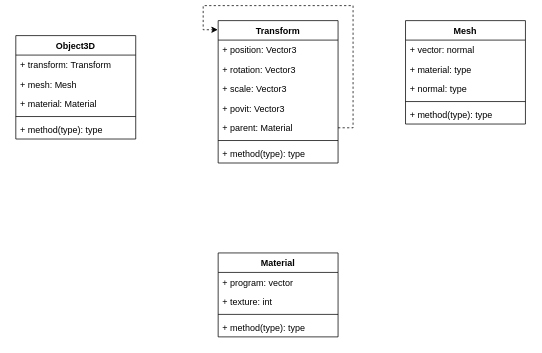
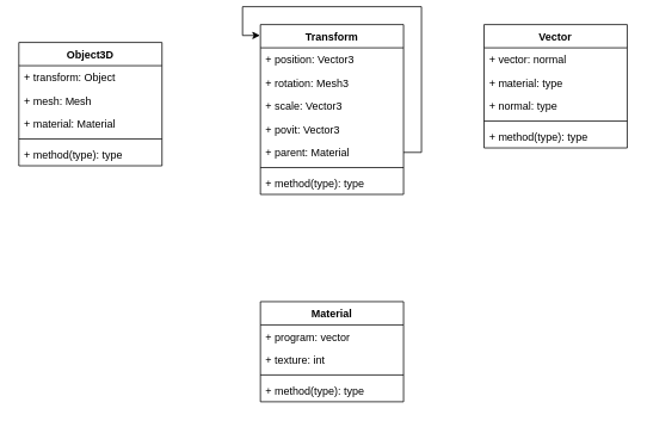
  <mxCell id="0" />
  <mxCell id="1" parent="0" />
  <mxCell id="2" value="Object3D" style="swimlane;fontStyle=1;align=center;verticalAlign=top;childLayout=stackLayout;horizontal=1;startSize=26;horizontalStack=0;resizeParent=1;resizeParentMax=0;resizeLast=0;collapsible=1;marginBottom=0;" vertex="1" parent="1"><mxGeometry x="20" y="40" width="160" height="138" as="geometry" /></mxCell>
- <mxCell id="3" value="+ transform: Transform" style="text;strokeColor=none;fillColor=none;align=left;verticalAlign=top;spacingLeft=4;spacingRight=4;overflow=hidden;rotatable=0;points=[[0,0.5],[1,0.5]];portConstraint=eastwest;" vertex="1" parent="2"><mxGeometry y="26" width="160" height="26" as="geometry" /></mxCell>
+ <mxCell id="3" value="+ transform: Object" style="text;strokeColor=none;fillColor=none;align=left;verticalAlign=top;spacingLeft=4;spacingRight=4;overflow=hidden;rotatable=0;points=[[0,0.5],[1,0.5]];portConstraint=eastwest;" vertex="1" parent="2"><mxGeometry y="26" width="160" height="26" as="geometry" /></mxCell>
  <mxCell id="4" value="+ mesh: Mesh" style="text;strokeColor=none;fillColor=none;align=left;verticalAlign=top;spacingLeft=4;spacingRight=4;overflow=hidden;rotatable=0;points=[[0,0.5],[1,0.5]];portConstraint=eastwest;" vertex="1" parent="2"><mxGeometry y="52" width="160" height="26" as="geometry" /></mxCell>
  <mxCell id="5" value="+ material: Material" style="text;strokeColor=none;fillColor=none;align=left;verticalAlign=top;spacingLeft=4;spacingRight=4;overflow=hidden;rotatable=0;points=[[0,0.5],[1,0.5]];portConstraint=eastwest;" vertex="1" parent="2"><mxGeometry y="78" width="160" height="26" as="geometry" /></mxCell>
  <mxCell id="6" value="" style="line;strokeWidth=1;fillColor=none;align=left;verticalAlign=middle;spacingTop=-1;spacingLeft=3;spacingRight=3;rotatable=0;labelPosition=right;points=[];portConstraint=eastwest;" vertex="1" parent="2"><mxGeometry y="104" width="160" height="8" as="geometry" /></mxCell>
  <mxCell id="7" value="+ method(type): type" style="text;strokeColor=none;fillColor=none;align=left;verticalAlign=top;spacingLeft=4;spacingRight=4;overflow=hidden;rotatable=0;points=[[0,0.5],[1,0.5]];portConstraint=eastwest;" vertex="1" parent="2"><mxGeometry y="112" width="160" height="26" as="geometry" /></mxCell>
  <mxCell id="8" value="Transform" style="swimlane;fontStyle=1;align=center;verticalAlign=top;childLayout=stackLayout;horizontal=1;startSize=26;horizontalStack=0;resizeParent=1;resizeParentMax=0;resizeLast=0;collapsible=1;marginBottom=0;" vertex="1" parent="1"><mxGeometry x="290" y="20" width="160" height="190" as="geometry" /></mxCell>
  <mxCell id="9" value="+ position: Vector3" style="text;strokeColor=none;fillColor=none;align=left;verticalAlign=top;spacingLeft=4;spacingRight=4;overflow=hidden;rotatable=0;points=[[0,0.5],[1,0.5]];portConstraint=eastwest;" vertex="1" parent="8"><mxGeometry y="26" width="160" height="26" as="geometry" /></mxCell>
- <mxCell id="10" value="+ rotation: Vector3" style="text;strokeColor=none;fillColor=none;align=left;verticalAlign=top;spacingLeft=4;spacingRight=4;overflow=hidden;rotatable=0;points=[[0,0.5],[1,0.5]];portConstraint=eastwest;" vertex="1" parent="8"><mxGeometry y="52" width="160" height="26" as="geometry" /></mxCell>
+ <mxCell id="10" value="+ rotation: Mesh3" style="text;strokeColor=none;fillColor=none;align=left;verticalAlign=top;spacingLeft=4;spacingRight=4;overflow=hidden;rotatable=0;points=[[0,0.5],[1,0.5]];portConstraint=eastwest;" vertex="1" parent="8"><mxGeometry y="52" width="160" height="26" as="geometry" /></mxCell>
  <mxCell id="11" value="+ scale: Vector3" style="text;strokeColor=none;fillColor=none;align=left;verticalAlign=top;spacingLeft=4;spacingRight=4;overflow=hidden;rotatable=0;points=[[0,0.5],[1,0.5]];portConstraint=eastwest;" vertex="1" parent="8"><mxGeometry y="78" width="160" height="26" as="geometry" /></mxCell>
  <mxCell id="12" value="+ povit: Vector3" style="text;strokeColor=none;fillColor=none;align=left;verticalAlign=top;spacingLeft=4;spacingRight=4;overflow=hidden;rotatable=0;points=[[0,0.5],[1,0.5]];portConstraint=eastwest;" vertex="1" parent="8"><mxGeometry y="104" width="160" height="26" as="geometry" /></mxCell>
  <mxCell id="13" value="+ parent: Material" style="text;strokeColor=none;fillColor=none;align=left;verticalAlign=top;spacingLeft=4;spacingRight=4;overflow=hidden;rotatable=0;points=[[0,0.5],[1,0.5]];portConstraint=eastwest;" vertex="1" parent="8"><mxGeometry y="130" width="160" height="26" as="geometry" /></mxCell>
  <mxCell id="14" value="" style="line;strokeWidth=1;fillColor=none;align=left;verticalAlign=middle;spacingTop=-1;spacingLeft=3;spacingRight=3;rotatable=0;labelPosition=right;points=[];portConstraint=eastwest;" vertex="1" parent="8"><mxGeometry y="156" width="160" height="8" as="geometry" /></mxCell>
  <mxCell id="15" value="+ method(type): type" style="text;strokeColor=none;fillColor=none;align=left;verticalAlign=top;spacingLeft=4;spacingRight=4;overflow=hidden;rotatable=0;points=[[0,0.5],[1,0.5]];portConstraint=eastwest;" vertex="1" parent="8"><mxGeometry y="164" width="160" height="26" as="geometry" /></mxCell>
- <mxCell id="16" style="edgeStyle=orthogonalEdgeStyle;rounded=0;orthogonalLoop=1;jettySize=auto;html=1;exitX=1;exitY=0.5;exitDx=0;exitDy=0;entryX=-0.003;entryY=0.064;entryDx=0;entryDy=0;entryPerimeter=0;dashed=1;" edge="1" parent="8" source="13" target="8"><mxGeometry relative="1" as="geometry"><mxPoint x="-10" y="10" as="targetPoint" /><Array as="points"><mxPoint x="180" y="143" /><mxPoint x="180" y="-20" /><mxPoint x="-20" y="-20" /><mxPoint x="-20" y="12" /></Array></mxGeometry></mxCell>
- <mxCell id="17" value="Mesh" style="swimlane;fontStyle=1;align=center;verticalAlign=top;childLayout=stackLayout;horizontal=1;startSize=26;horizontalStack=0;resizeParent=1;resizeParentMax=0;resizeLast=0;collapsible=1;marginBottom=0;" vertex="1" parent="1"><mxGeometry x="540" y="20" width="160" height="138" as="geometry" /></mxCell>
+ <mxCell id="16" style="edgeStyle=orthogonalEdgeStyle;rounded=0;orthogonalLoop=1;jettySize=auto;html=1;exitX=1;exitY=0.5;exitDx=0;exitDy=0;entryX=-0.003;entryY=0.064;entryDx=0;entryDy=0;entryPerimeter=0;" edge="1" parent="8" source="13" target="8"><mxGeometry relative="1" as="geometry"><mxPoint x="-10" y="10" as="targetPoint" /><Array as="points"><mxPoint x="180" y="143" /><mxPoint x="180" y="-20" /><mxPoint x="-20" y="-20" /><mxPoint x="-20" y="12" /></Array></mxGeometry></mxCell>
+ <mxCell id="17" value="Vector" style="swimlane;fontStyle=1;align=center;verticalAlign=top;childLayout=stackLayout;horizontal=1;startSize=26;horizontalStack=0;resizeParent=1;resizeParentMax=0;resizeLast=0;collapsible=1;marginBottom=0;" vertex="1" parent="1"><mxGeometry x="540" y="20" width="160" height="138" as="geometry" /></mxCell>
  <mxCell id="18" value="+ vector: normal" style="text;strokeColor=none;fillColor=none;align=left;verticalAlign=top;spacingLeft=4;spacingRight=4;overflow=hidden;rotatable=0;points=[[0,0.5],[1,0.5]];portConstraint=eastwest;" vertex="1" parent="17"><mxGeometry y="26" width="160" height="26" as="geometry" /></mxCell>
  <mxCell id="19" value="+ material: type" style="text;strokeColor=none;fillColor=none;align=left;verticalAlign=top;spacingLeft=4;spacingRight=4;overflow=hidden;rotatable=0;points=[[0,0.5],[1,0.5]];portConstraint=eastwest;" vertex="1" parent="17"><mxGeometry y="52" width="160" height="26" as="geometry" /></mxCell>
  <mxCell id="20" value="+ normal: type" style="text;strokeColor=none;fillColor=none;align=left;verticalAlign=top;spacingLeft=4;spacingRight=4;overflow=hidden;rotatable=0;points=[[0,0.5],[1,0.5]];portConstraint=eastwest;" vertex="1" parent="17"><mxGeometry y="78" width="160" height="26" as="geometry" /></mxCell>
  <mxCell id="21" value="" style="line;strokeWidth=1;fillColor=none;align=left;verticalAlign=middle;spacingTop=-1;spacingLeft=3;spacingRight=3;rotatable=0;labelPosition=right;points=[];portConstraint=eastwest;" vertex="1" parent="17"><mxGeometry y="104" width="160" height="8" as="geometry" /></mxCell>
  <mxCell id="22" value="+ method(type): type" style="text;strokeColor=none;fillColor=none;align=left;verticalAlign=top;spacingLeft=4;spacingRight=4;overflow=hidden;rotatable=0;points=[[0,0.5],[1,0.5]];portConstraint=eastwest;" vertex="1" parent="17"><mxGeometry y="112" width="160" height="26" as="geometry" /></mxCell>
  <mxCell id="23" value="Material" style="swimlane;fontStyle=1;align=center;verticalAlign=top;childLayout=stackLayout;horizontal=1;startSize=26;horizontalStack=0;resizeParent=1;resizeParentMax=0;resizeLast=0;collapsible=1;marginBottom=0;" vertex="1" parent="1"><mxGeometry x="290" y="330" width="160" height="112" as="geometry" /></mxCell>
  <mxCell id="24" value="+ program: vector" style="text;strokeColor=none;fillColor=none;align=left;verticalAlign=top;spacingLeft=4;spacingRight=4;overflow=hidden;rotatable=0;points=[[0,0.5],[1,0.5]];portConstraint=eastwest;" vertex="1" parent="23"><mxGeometry y="26" width="160" height="26" as="geometry" /></mxCell>
  <mxCell id="25" value="+ texture: int" style="text;strokeColor=none;fillColor=none;align=left;verticalAlign=top;spacingLeft=4;spacingRight=4;overflow=hidden;rotatable=0;points=[[0,0.5],[1,0.5]];portConstraint=eastwest;" vertex="1" parent="23"><mxGeometry y="52" width="160" height="26" as="geometry" /></mxCell>
  <mxCell id="26" value="" style="line;strokeWidth=1;fillColor=none;align=left;verticalAlign=middle;spacingTop=-1;spacingLeft=3;spacingRight=3;rotatable=0;labelPosition=right;points=[];portConstraint=eastwest;" vertex="1" parent="23"><mxGeometry y="78" width="160" height="8" as="geometry" /></mxCell>
  <mxCell id="27" value="+ method(type): type" style="text;strokeColor=none;fillColor=none;align=left;verticalAlign=top;spacingLeft=4;spacingRight=4;overflow=hidden;rotatable=0;points=[[0,0.5],[1,0.5]];portConstraint=eastwest;" vertex="1" parent="23"><mxGeometry y="86" width="160" height="26" as="geometry" /></mxCell>
